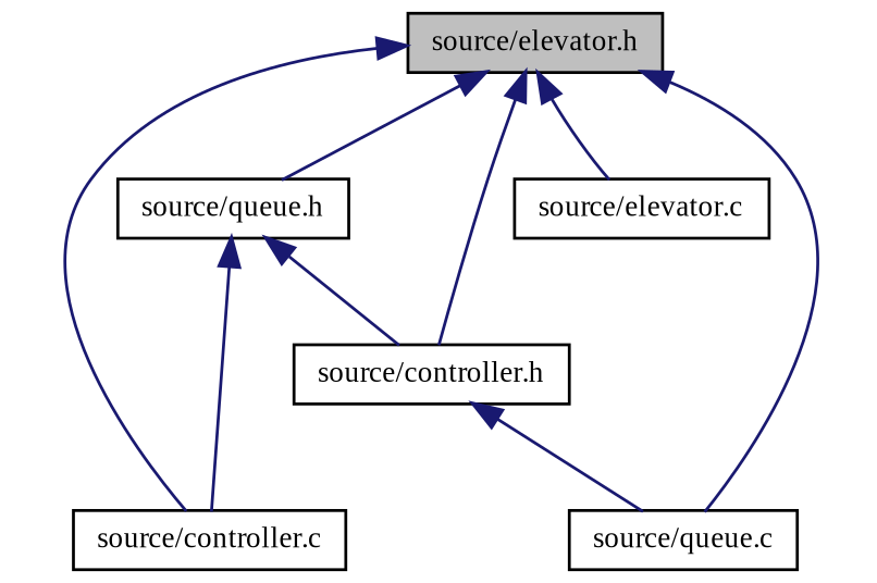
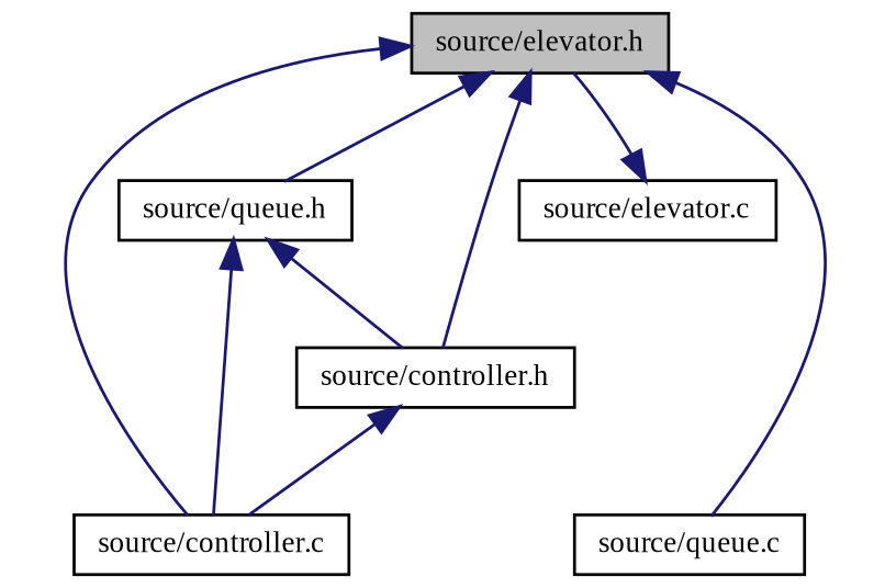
  digraph {
    fontname="Liberation Serif"
    node [color=black fillcolor=white fontname="Liberation Serif" fontsize=10 shape=record style=filled]
    edge [color=midnightblue dir=back fontname="Liberation Serif" fontsize=10 labelfontname=Helvetica labelfontsize=10 style=solid]
    n1 [fillcolor=grey75 fontcolor=black height=0.2 label="source/elevator.h" width=0.4]
    n2 [height=0.2 label="source/controller.c" width=0.4]
    n3 [height=0.2 label="source/queue.h" width=0.4]
    n4 [height=0.2 label="source/controller.h" width=0.4]
    n5 [height=0.2 label="source/elevator.c" width=0.4]
    n6 [height=0.2 label="source/queue.c" width=0.4]
    n1 -> n2
    n1 -> n3
    n1 -> n4
-   n1 -> n5
+   n5 -> n1
    n1 -> n6
    n3 -> n2
    n3 -> n4
-   n4 -> n6
+   n4 -> n2
  }
